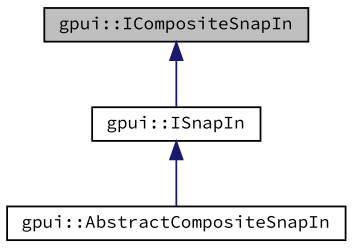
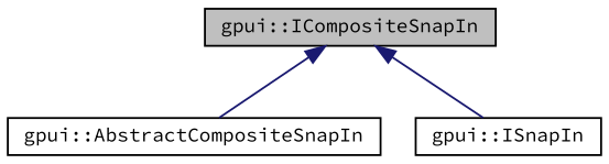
  digraph {
    fontname="Source Code Pro"
    node [color=black fillcolor=white fontname="Source Code Pro" fontsize=10 shape=record style=filled]
    edge [color=midnightblue dir=back fontname="Source Code Pro" fontsize=10 labelfontname=Helvetica labelfontsize=10 style=solid]
    n1 [fillcolor=grey75 fontcolor=black height=0.2 label="gpui::ICompositeSnapIn" width=0.4]
    n2 [height=0.2 label="gpui::AbstractCompositeSnapIn" width=0.4]
    n3 [height=0.2 label="gpui::ISnapIn" width=0.4]
-   n3 -> n2
+   n1 -> n2
    n1 -> n3
  }
